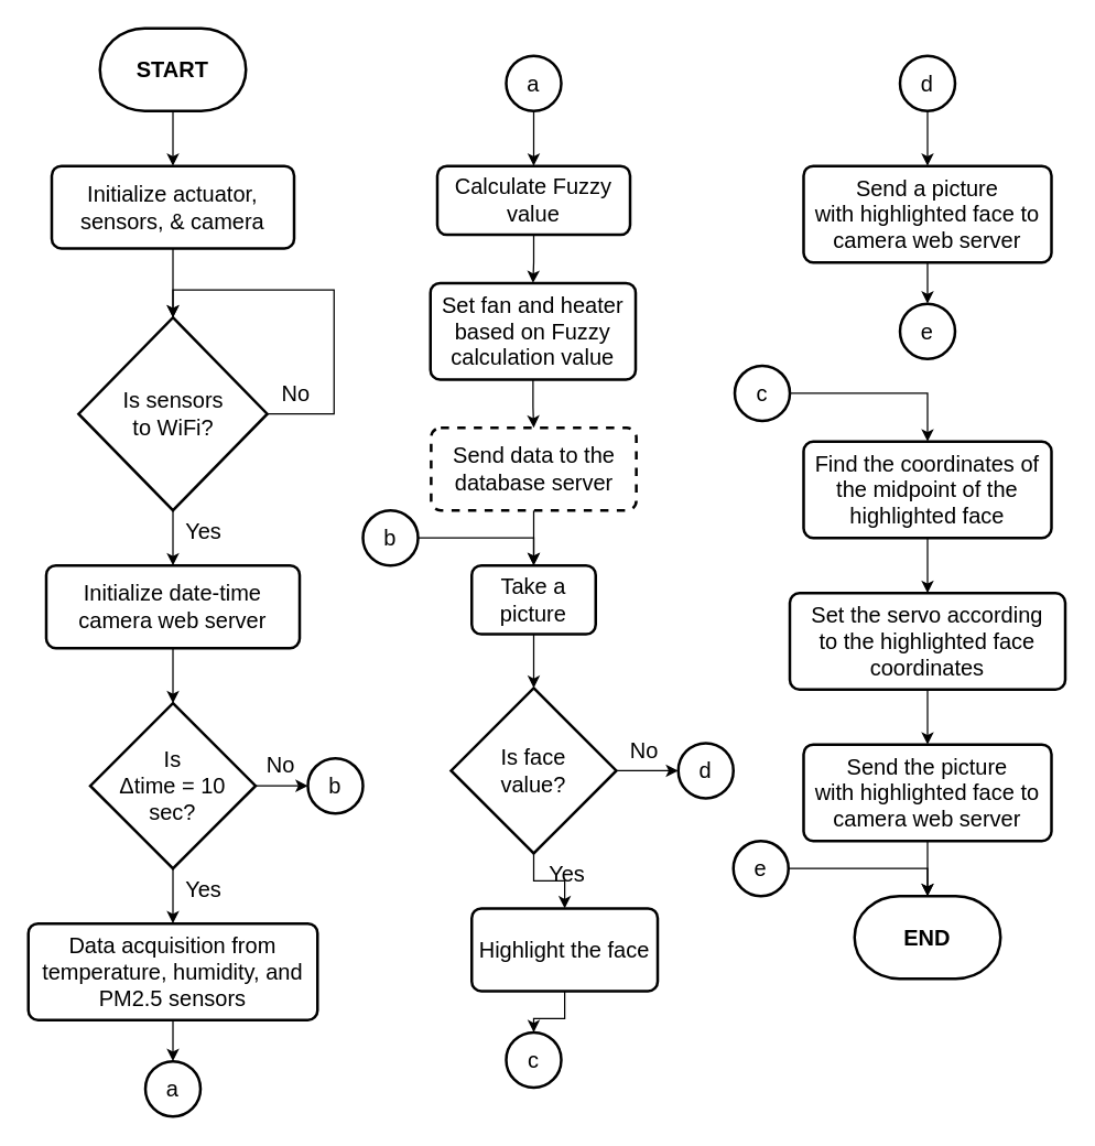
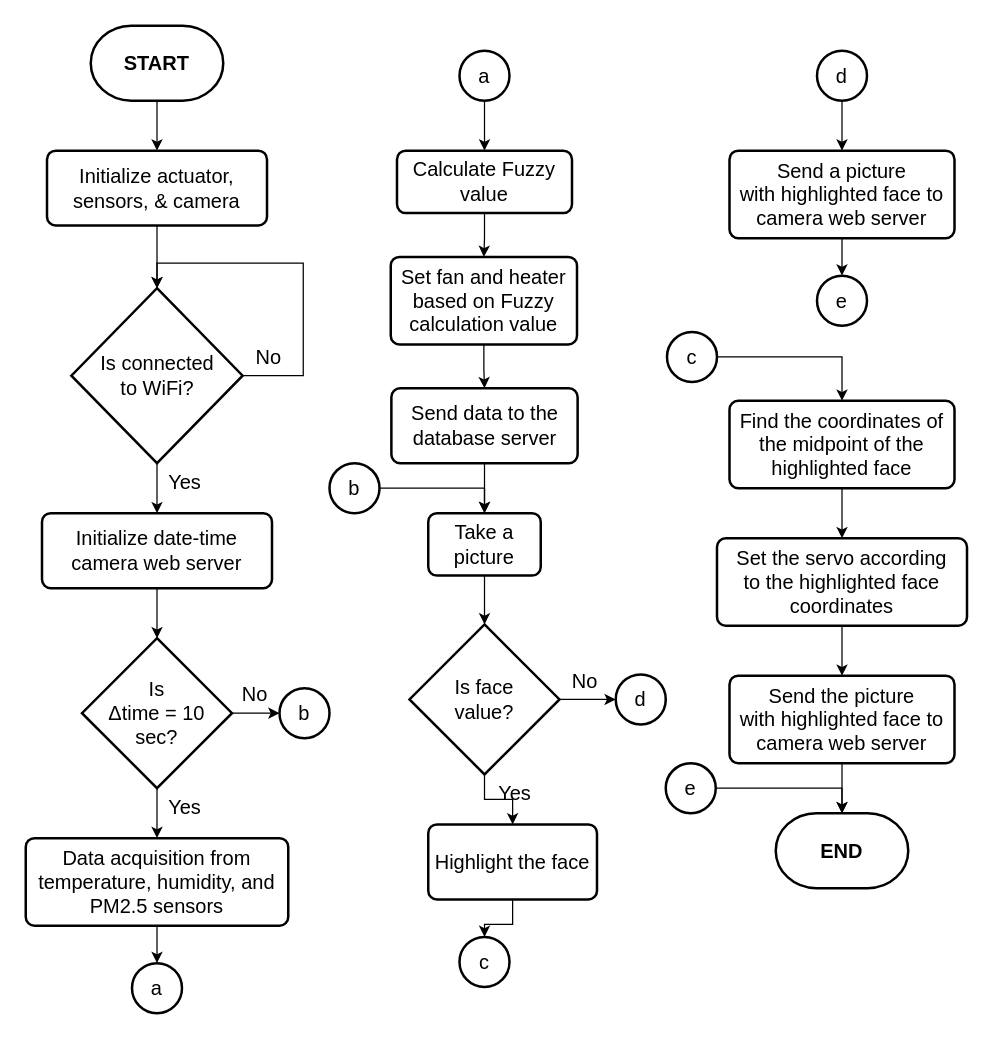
  <mxCell id="0" />
  <mxCell id="1" parent="0" />
  <mxCell id="2" value="" style="edgeStyle=orthogonalEdgeStyle;rounded=0;orthogonalLoop=1;jettySize=auto;html=1;fontSize=16;" parent="1" source="3" target="5" edge="1"><mxGeometry relative="1" as="geometry" /></mxCell>
  <mxCell id="3" value="&lt;b style=&quot;font-size: 16px;&quot;&gt;START&lt;/b&gt;" style="strokeWidth=2;html=1;shape=mxgraph.flowchart.terminator;whiteSpace=wrap;fontSize=16;" parent="1" vertex="1"><mxGeometry x="72" y="20" width="106" height="60" as="geometry" /></mxCell>
  <mxCell id="4" value="" style="edgeStyle=orthogonalEdgeStyle;rounded=0;orthogonalLoop=1;jettySize=auto;html=1;fontSize=16;" parent="1" source="5" target="8" edge="1"><mxGeometry relative="1" as="geometry" /></mxCell>
  <mxCell id="5" value="Initialize actuator, sensors, &amp;amp; camera" style="rounded=1;whiteSpace=wrap;html=1;absoluteArcSize=1;arcSize=14;strokeWidth=2;fontSize=16;" parent="1" vertex="1"><mxGeometry x="37" y="120" width="176" height="59.92" as="geometry" /></mxCell>
  <mxCell id="6" style="edgeStyle=orthogonalEdgeStyle;rounded=0;orthogonalLoop=1;jettySize=auto;html=1;entryX=0.5;entryY=0;entryDx=0;entryDy=0;entryPerimeter=0;fontSize=16;" parent="1" source="8" target="8" edge="1"><mxGeometry relative="1" as="geometry"><mxPoint x="252" y="210.04" as="targetPoint" /><Array as="points"><mxPoint x="242" y="300.04" /><mxPoint x="242" y="210.04" /><mxPoint x="125" y="210.04" /></Array></mxGeometry></mxCell>
  <mxCell id="7" value="" style="edgeStyle=orthogonalEdgeStyle;rounded=0;orthogonalLoop=1;jettySize=auto;html=1;fontSize=16;" parent="1" source="8" target="11" edge="1"><mxGeometry relative="1" as="geometry" /></mxCell>
- <mxCell id="8" value="Is sensors&lt;br style=&quot;font-size: 16px;&quot;&gt;to WiFi?" style="strokeWidth=2;html=1;shape=mxgraph.flowchart.decision;whiteSpace=wrap;fontSize=16;" parent="1" vertex="1"><mxGeometry x="56.5" y="230.04" width="137" height="140" as="geometry" /></mxCell>
+ <mxCell id="8" value="Is connected&lt;br style=&quot;font-size: 16px;&quot;&gt;to WiFi?" style="strokeWidth=2;html=1;shape=mxgraph.flowchart.decision;whiteSpace=wrap;fontSize=16;" parent="1" vertex="1"><mxGeometry x="56.5" y="230.04" width="137" height="140" as="geometry" /></mxCell>
  <mxCell id="9" value="No" style="text;html=1;align=center;verticalAlign=middle;resizable=0;points=[];autosize=1;strokeColor=none;fillColor=none;fontSize=16;" parent="1" vertex="1"><mxGeometry x="193.5" y="270.04" width="40" height="30" as="geometry" /></mxCell>
  <mxCell id="10" value="" style="edgeStyle=orthogonalEdgeStyle;rounded=0;orthogonalLoop=1;jettySize=auto;html=1;fontSize=16;" parent="1" source="11" target="15" edge="1"><mxGeometry relative="1" as="geometry" /></mxCell>
  <mxCell id="11" value="Initialize date-time camera web server" style="rounded=1;whiteSpace=wrap;html=1;absoluteArcSize=1;arcSize=14;strokeWidth=2;fontSize=16;" parent="1" vertex="1"><mxGeometry x="33" y="410.04" width="184" height="60" as="geometry" /></mxCell>
  <mxCell id="12" value="Yes" style="text;html=1;align=center;verticalAlign=middle;resizable=0;points=[];autosize=1;strokeColor=none;fillColor=none;fontSize=16;" parent="1" vertex="1"><mxGeometry x="122" y="370.04" width="50" height="30" as="geometry" /></mxCell>
  <mxCell id="13" value="" style="edgeStyle=orthogonalEdgeStyle;rounded=0;orthogonalLoop=1;jettySize=auto;html=1;" parent="1" source="15" target="17" edge="1"><mxGeometry relative="1" as="geometry" /></mxCell>
  <mxCell id="14" value="" style="edgeStyle=orthogonalEdgeStyle;rounded=0;orthogonalLoop=1;jettySize=auto;html=1;" parent="1" source="15" target="54" edge="1"><mxGeometry relative="1" as="geometry" /></mxCell>
  <mxCell id="15" value="Is&lt;br style=&quot;font-size: 16px;&quot;&gt;Δtime = 10&lt;br style=&quot;font-size: 16px;&quot;&gt;sec?" style="strokeWidth=2;html=1;shape=mxgraph.flowchart.decision;whiteSpace=wrap;fontSize=16;" parent="1" vertex="1"><mxGeometry x="65" y="510.04" width="120" height="120" as="geometry" /></mxCell>
  <mxCell id="16" value="Yes" style="text;html=1;align=center;verticalAlign=middle;resizable=0;points=[];autosize=1;strokeColor=none;fillColor=none;fontSize=16;" parent="1" vertex="1"><mxGeometry x="122" y="630.02" width="50" height="30" as="geometry" /></mxCell>
  <mxCell id="17" value="b" style="strokeWidth=2;html=1;shape=mxgraph.flowchart.start_2;whiteSpace=wrap;fontSize=16;" parent="1" vertex="1"><mxGeometry x="223" y="550.04" width="40" height="40" as="geometry" /></mxCell>
  <mxCell id="18" value="No" style="text;html=1;align=center;verticalAlign=middle;resizable=0;points=[];autosize=1;strokeColor=none;fillColor=none;fontSize=16;" parent="1" vertex="1"><mxGeometry x="183" y="540.04" width="40" height="30" as="geometry" /></mxCell>
  <mxCell id="19" value="a" style="strokeWidth=2;html=1;shape=mxgraph.flowchart.start_2;whiteSpace=wrap;fontSize=16;" parent="1" vertex="1"><mxGeometry x="105" y="770" width="40" height="40" as="geometry" /></mxCell>
  <mxCell id="20" value="" style="edgeStyle=orthogonalEdgeStyle;rounded=0;orthogonalLoop=1;jettySize=auto;html=1;" parent="1" source="21" target="58" edge="1"><mxGeometry relative="1" as="geometry" /></mxCell>
  <mxCell id="21" value="Set fan and heater&lt;br&gt;based on Fuzzy calculation value" style="rounded=1;whiteSpace=wrap;html=1;absoluteArcSize=1;arcSize=14;strokeWidth=2;fontSize=16;" parent="1" vertex="1"><mxGeometry x="312" y="205" width="149" height="70" as="geometry" /></mxCell>
  <mxCell id="22" value="" style="edgeStyle=orthogonalEdgeStyle;rounded=0;orthogonalLoop=1;jettySize=auto;html=1;" parent="1" source="23" target="26" edge="1"><mxGeometry relative="1" as="geometry" /></mxCell>
  <mxCell id="23" value="Take a picture" style="rounded=1;whiteSpace=wrap;html=1;absoluteArcSize=1;arcSize=14;strokeWidth=2;fontSize=16;" parent="1" vertex="1"><mxGeometry x="342" y="410" width="90" height="49.96" as="geometry" /></mxCell>
  <mxCell id="24" value="" style="edgeStyle=orthogonalEdgeStyle;rounded=0;orthogonalLoop=1;jettySize=auto;html=1;" parent="1" source="26" target="28" edge="1"><mxGeometry relative="1" as="geometry" /></mxCell>
  <mxCell id="25" value="" style="edgeStyle=orthogonalEdgeStyle;rounded=0;orthogonalLoop=1;jettySize=auto;html=1;" parent="1" source="26" target="34" edge="1"><mxGeometry relative="1" as="geometry" /></mxCell>
  <mxCell id="26" value="Is face&lt;br&gt;value?" style="strokeWidth=2;html=1;shape=mxgraph.flowchart.decision;whiteSpace=wrap;fontSize=16;" parent="1" vertex="1"><mxGeometry x="327" y="499.02" width="120" height="120" as="geometry" /></mxCell>
  <mxCell id="27" value="" style="edgeStyle=orthogonalEdgeStyle;rounded=0;orthogonalLoop=1;jettySize=auto;html=1;" parent="1" source="28" target="31" edge="1"><mxGeometry relative="1" as="geometry" /></mxCell>
  <mxCell id="28" value="Highlight the face" style="rounded=1;whiteSpace=wrap;html=1;absoluteArcSize=1;arcSize=14;strokeWidth=2;fontSize=16;" parent="1" vertex="1"><mxGeometry x="342" y="659.02" width="135" height="60" as="geometry" /></mxCell>
  <mxCell id="29" value="" style="edgeStyle=orthogonalEdgeStyle;rounded=0;orthogonalLoop=1;jettySize=auto;html=1;" parent="1" source="30" target="45" edge="1"><mxGeometry relative="1" as="geometry" /></mxCell>
  <mxCell id="30" value="Find the coordinates of the midpoint of the highlighted face" style="rounded=1;whiteSpace=wrap;html=1;absoluteArcSize=1;arcSize=14;strokeWidth=2;fontSize=16;" parent="1" vertex="1"><mxGeometry x="583" y="320.08" width="180" height="70" as="geometry" /></mxCell>
  <mxCell id="31" value="c" style="strokeWidth=2;html=1;shape=mxgraph.flowchart.start_2;whiteSpace=wrap;fontSize=16;" parent="1" vertex="1"><mxGeometry x="367" y="749.02" width="40" height="40" as="geometry" /></mxCell>
  <mxCell id="32" value="" style="edgeStyle=orthogonalEdgeStyle;rounded=0;orthogonalLoop=1;jettySize=auto;html=1;" parent="1" source="33" target="30" edge="1"><mxGeometry relative="1" as="geometry" /></mxCell>
  <mxCell id="33" value="c" style="strokeWidth=2;html=1;shape=mxgraph.flowchart.start_2;whiteSpace=wrap;fontSize=16;" parent="1" vertex="1"><mxGeometry x="533" y="265.04" width="40" height="40" as="geometry" /></mxCell>
  <mxCell id="34" value="d" style="strokeWidth=2;html=1;shape=mxgraph.flowchart.start_2;whiteSpace=wrap;fontSize=16;" parent="1" vertex="1"><mxGeometry x="492" y="539.02" width="40" height="40" as="geometry" /></mxCell>
  <mxCell id="35" value="No" style="text;html=1;align=center;verticalAlign=middle;resizable=0;points=[];autosize=1;strokeColor=none;fillColor=none;fontSize=16;" parent="1" vertex="1"><mxGeometry x="447" y="529.02" width="40" height="30" as="geometry" /></mxCell>
  <mxCell id="36" style="edgeStyle=orthogonalEdgeStyle;rounded=0;orthogonalLoop=1;jettySize=auto;html=1;entryX=0.5;entryY=0;entryDx=0;entryDy=0;" parent="1" source="37" target="23" edge="1"><mxGeometry relative="1" as="geometry" /></mxCell>
  <mxCell id="37" value="b" style="strokeWidth=2;html=1;shape=mxgraph.flowchart.start_2;whiteSpace=wrap;fontSize=16;" parent="1" vertex="1"><mxGeometry x="263" y="370.04" width="40" height="40" as="geometry" /></mxCell>
  <mxCell id="38" value="Yes" style="text;html=1;align=center;verticalAlign=middle;resizable=0;points=[];autosize=1;strokeColor=none;fillColor=none;fontSize=16;" parent="1" vertex="1"><mxGeometry x="386" y="619.02" width="50" height="30" as="geometry" /></mxCell>
  <mxCell id="39" value="&lt;b style=&quot;font-size: 16px;&quot;&gt;END&lt;/b&gt;" style="strokeWidth=2;html=1;shape=mxgraph.flowchart.terminator;whiteSpace=wrap;fontSize=16;" parent="1" vertex="1"><mxGeometry x="620" y="650.04" width="106" height="60" as="geometry" /></mxCell>
  <mxCell id="40" value="" style="edgeStyle=orthogonalEdgeStyle;rounded=0;orthogonalLoop=1;jettySize=auto;html=1;" parent="1" source="41" target="48" edge="1"><mxGeometry relative="1" as="geometry" /></mxCell>
  <mxCell id="41" value="Send a picture with&amp;nbsp;highlighted face to camera web server" style="rounded=1;whiteSpace=wrap;html=1;absoluteArcSize=1;arcSize=14;strokeWidth=2;fontSize=16;" parent="1" vertex="1"><mxGeometry x="583" y="120" width="180" height="70" as="geometry" /></mxCell>
  <mxCell id="42" value="" style="edgeStyle=orthogonalEdgeStyle;rounded=0;orthogonalLoop=1;jettySize=auto;html=1;" parent="1" source="43" target="41" edge="1"><mxGeometry relative="1" as="geometry" /></mxCell>
  <mxCell id="43" value="d" style="strokeWidth=2;html=1;shape=mxgraph.flowchart.start_2;whiteSpace=wrap;fontSize=16;" parent="1" vertex="1"><mxGeometry x="653" y="40" width="40" height="40" as="geometry" /></mxCell>
  <mxCell id="44" value="" style="edgeStyle=orthogonalEdgeStyle;rounded=0;orthogonalLoop=1;jettySize=auto;html=1;" parent="1" source="45" target="47" edge="1"><mxGeometry relative="1" as="geometry" /></mxCell>
  <mxCell id="45" value="Set the servo according&lt;br&gt;to the highlighted face coordinates" style="rounded=1;whiteSpace=wrap;html=1;absoluteArcSize=1;arcSize=14;strokeWidth=2;fontSize=16;" parent="1" vertex="1"><mxGeometry x="573" y="430.08" width="200" height="70" as="geometry" /></mxCell>
  <mxCell id="46" value="" style="edgeStyle=orthogonalEdgeStyle;rounded=0;orthogonalLoop=1;jettySize=auto;html=1;" parent="1" source="47" target="39" edge="1"><mxGeometry relative="1" as="geometry" /></mxCell>
  <mxCell id="47" value="Send the picture with&amp;nbsp;highlighted face to camera web server" style="rounded=1;whiteSpace=wrap;html=1;absoluteArcSize=1;arcSize=14;strokeWidth=2;fontSize=16;" parent="1" vertex="1"><mxGeometry x="583" y="540.04" width="180" height="70" as="geometry" /></mxCell>
  <mxCell id="48" value="e" style="strokeWidth=2;html=1;shape=mxgraph.flowchart.start_2;whiteSpace=wrap;fontSize=16;" parent="1" vertex="1"><mxGeometry x="653" y="220" width="40" height="40" as="geometry" /></mxCell>
  <mxCell id="49" style="edgeStyle=orthogonalEdgeStyle;rounded=0;orthogonalLoop=1;jettySize=auto;html=1;entryX=0.5;entryY=0;entryDx=0;entryDy=0;entryPerimeter=0;" parent="1" source="50" target="39" edge="1"><mxGeometry relative="1" as="geometry" /></mxCell>
  <mxCell id="50" value="e" style="strokeWidth=2;html=1;shape=mxgraph.flowchart.start_2;whiteSpace=wrap;fontSize=16;" parent="1" vertex="1"><mxGeometry x="532" y="610.04" width="40" height="40" as="geometry" /></mxCell>
  <mxCell id="51" value="" style="edgeStyle=orthogonalEdgeStyle;rounded=0;orthogonalLoop=1;jettySize=auto;html=1;" parent="1" source="52" target="21" edge="1"><mxGeometry relative="1" as="geometry" /></mxCell>
  <mxCell id="52" value="Calculate Fuzzy value" style="rounded=1;whiteSpace=wrap;html=1;absoluteArcSize=1;arcSize=14;strokeWidth=2;fontSize=16;" parent="1" vertex="1"><mxGeometry x="317" y="120" width="140" height="49.96" as="geometry" /></mxCell>
  <mxCell id="53" value="" style="edgeStyle=orthogonalEdgeStyle;rounded=0;orthogonalLoop=1;jettySize=auto;html=1;" parent="1" source="54" target="19" edge="1"><mxGeometry relative="1" as="geometry" /></mxCell>
  <mxCell id="54" value="Data acquisition from temperature, humidity, and PM2.5 sensors" style="rounded=1;whiteSpace=wrap;html=1;absoluteArcSize=1;arcSize=14;strokeWidth=2;fontSize=16;" parent="1" vertex="1"><mxGeometry x="20" y="670" width="210" height="70" as="geometry" /></mxCell>
  <mxCell id="55" value="" style="edgeStyle=orthogonalEdgeStyle;rounded=0;orthogonalLoop=1;jettySize=auto;html=1;" parent="1" source="56" target="52" edge="1"><mxGeometry relative="1" as="geometry" /></mxCell>
  <mxCell id="56" value="a" style="strokeWidth=2;html=1;shape=mxgraph.flowchart.start_2;whiteSpace=wrap;fontSize=16;" parent="1" vertex="1"><mxGeometry x="367" y="40" width="40" height="40" as="geometry" /></mxCell>
  <mxCell id="57" style="edgeStyle=orthogonalEdgeStyle;rounded=0;orthogonalLoop=1;jettySize=auto;html=1;entryX=0.5;entryY=0;entryDx=0;entryDy=0;" parent="1" source="58" target="23" edge="1"><mxGeometry relative="1" as="geometry" /></mxCell>
- <mxCell id="58" value="Send data to the database server" style="rounded=1;whiteSpace=wrap;html=1;absoluteArcSize=1;arcSize=14;strokeWidth=2;fontSize=16;dashed=1;" parent="1" vertex="1"><mxGeometry x="312.5" y="310.08" width="149" height="59.96" as="geometry" /></mxCell>
+ <mxCell id="58" value="Send data to the database server" style="rounded=1;whiteSpace=wrap;html=1;absoluteArcSize=1;arcSize=14;strokeWidth=2;fontSize=16;" parent="1" vertex="1"><mxGeometry x="312.5" y="310.08" width="149" height="59.96" as="geometry" /></mxCell>
